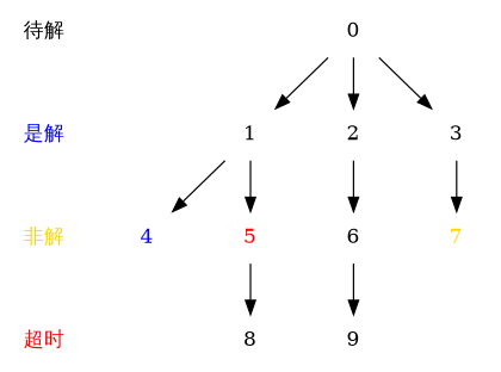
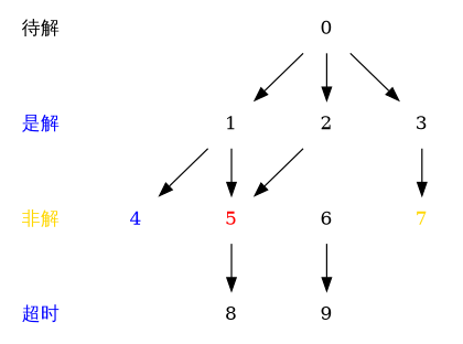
  digraph {
    node [shape=none]
-   "超时" [fontcolor=red]
+   "超时" [fontcolor=blue]
    "是解" [fontcolor=blue]
    "非解" [fontcolor=gold]
    "待解" [fontcolor=black]
    0
    1
    2
    3
    4 [fontcolor=blue]
    5 [fontcolor=red]
    6
    7 [fontcolor=gold]
    8
    9
    "是解" -> "非解" [style=invis]
    "非解" -> "超时" [style=invis]
    "待解" -> "是解" [style=invis]
    0 -> 1
    0 -> 2
    0 -> 3
    1 -> 4
    1 -> 5
-   2 -> 6
+   2 -> 5
    3 -> 7
    5 -> 8
    6 -> 9
  }
